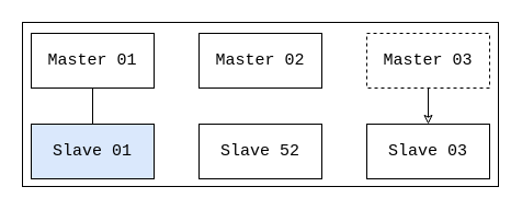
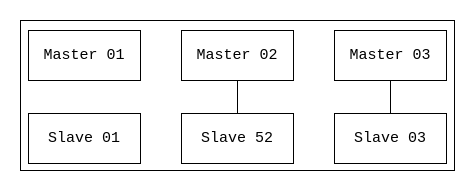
  <mxCell id="0" />
  <mxCell id="1" parent="0" />
  <mxCell id="2" value="" style="rounded=0;whiteSpace=wrap;html=1;" vertex="1" parent="1"><mxGeometry x="20" y="20" width="434" height="150" as="geometry" /></mxCell>
  <mxCell id="3" value="&lt;font face=&quot;Courier New&quot; style=&quot;font-size: 15px&quot;&gt;Master 01&lt;/font&gt;" style="rounded=0;whiteSpace=wrap;html=1;" vertex="1" parent="1"><mxGeometry x="28" y="30" width="112" height="50" as="geometry" /></mxCell>
+ <mxCell id="4" style="edgeStyle=orthogonalEdgeStyle;rounded=0;orthogonalLoop=1;jettySize=auto;html=1;entryX=0.5;entryY=0;entryDx=0;entryDy=0;endArrow=none;endFill=0;" edge="1" parent="1" source="5" target="10"><mxGeometry relative="1" as="geometry" /></mxCell>
  <mxCell id="5" value="&lt;font face=&quot;Courier New&quot; style=&quot;font-size: 15px&quot;&gt;Master 02&lt;/font&gt;" style="rounded=0;whiteSpace=wrap;html=1;" vertex="1" parent="1"><mxGeometry x="181" y="30" width="112" height="50" as="geometry" /></mxCell>
- <mxCell id="6" style="edgeStyle=orthogonalEdgeStyle;rounded=0;orthogonalLoop=1;jettySize=auto;html=1;entryX=0.5;entryY=0;entryDx=0;entryDy=0;endArrow=classic;endFill=0;" edge="1" parent="1" source="7" target="11"><mxGeometry relative="1" as="geometry" /></mxCell>
- <mxCell id="7" value="&lt;font face=&quot;Courier New&quot; style=&quot;font-size: 15px&quot;&gt;Master 03&lt;/font&gt;" style="rounded=0;whiteSpace=wrap;html=1;dashed=1;" vertex="1" parent="1"><mxGeometry x="334" y="30" width="112" height="50" as="geometry" /></mxCell>
- <mxCell id="8" style="edgeStyle=orthogonalEdgeStyle;rounded=0;orthogonalLoop=1;jettySize=auto;html=1;entryX=0.5;entryY=1;entryDx=0;entryDy=0;endArrow=none;endFill=0;" edge="1" parent="1" source="9" target="3"><mxGeometry relative="1" as="geometry" /></mxCell>
- <mxCell id="9" value="&lt;font face=&quot;Courier New&quot; style=&quot;font-size: 15px&quot;&gt;Slave 01&lt;/font&gt;" style="rounded=0;whiteSpace=wrap;html=1;fillColor=#dae8fc;" vertex="1" parent="1"><mxGeometry x="28" y="113" width="112" height="50" as="geometry" /></mxCell>
+ <mxCell id="6" style="edgeStyle=orthogonalEdgeStyle;rounded=0;orthogonalLoop=1;jettySize=auto;html=1;entryX=0.5;entryY=0;entryDx=0;entryDy=0;endArrow=none;endFill=0;" edge="1" parent="1" source="7" target="11"><mxGeometry relative="1" as="geometry" /></mxCell>
+ <mxCell id="7" value="&lt;font face=&quot;Courier New&quot; style=&quot;font-size: 15px&quot;&gt;Master 03&lt;/font&gt;" style="rounded=0;whiteSpace=wrap;html=1;" vertex="1" parent="1"><mxGeometry x="334" y="30" width="112" height="50" as="geometry" /></mxCell>
+ <mxCell id="9" value="&lt;font face=&quot;Courier New&quot; style=&quot;font-size: 15px&quot;&gt;Slave 01&lt;/font&gt;" style="rounded=0;whiteSpace=wrap;html=1;" vertex="1" parent="1"><mxGeometry x="28" y="113" width="112" height="50" as="geometry" /></mxCell>
  <mxCell id="10" value="&lt;span style=&quot;font-family: &amp;#34;courier new&amp;#34; ; font-size: 15px&quot;&gt;Slave 52&lt;/span&gt;" style="rounded=0;whiteSpace=wrap;html=1;" vertex="1" parent="1"><mxGeometry x="181" y="113" width="112" height="50" as="geometry" /></mxCell>
  <mxCell id="11" value="&lt;span style=&quot;font-family: &amp;#34;courier new&amp;#34; ; font-size: 15px&quot;&gt;Slave 03&lt;/span&gt;" style="rounded=0;whiteSpace=wrap;html=1;" vertex="1" parent="1"><mxGeometry x="334" y="113" width="112" height="50" as="geometry" /></mxCell>
